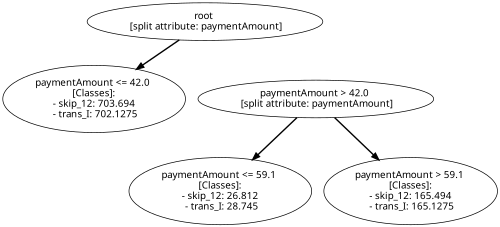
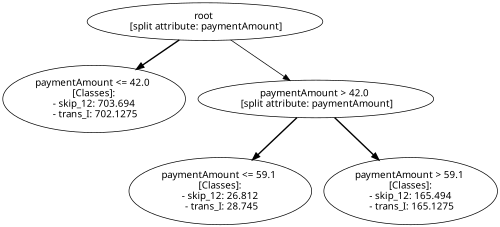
  digraph {
    fontname="Noto Sans"
    node [fontname="Noto Sans"]
    edge [style=bold fontname="Noto Sans"]
    n1 [label="root \n [split attribute: paymentAmount]"]
    n2 [label="paymentAmount <= 42.0 \n [Classes]: \n - skip_12: 703.694 \n - trans_I: 702.1275"]
    n3 [label="paymentAmount > 42.0 \n [split attribute: paymentAmount]"]
    n4 [label="paymentAmount <= 59.1 \n [Classes]: \n - skip_12: 26.812 \n - trans_I: 28.745"]
    n5 [label="paymentAmount > 59.1 \n [Classes]: \n - skip_12: 165.494 \n - trans_I: 165.1275"]
    n1 -> n2
+   n1 -> n3 [style=solid]
    n3 -> n4
    n3 -> n5
  }
